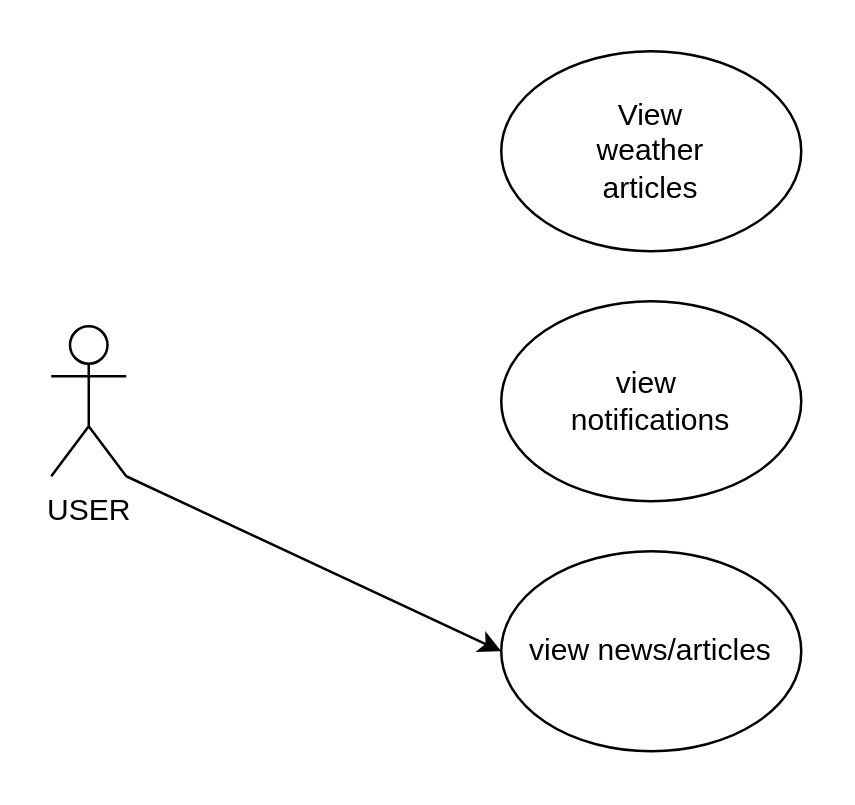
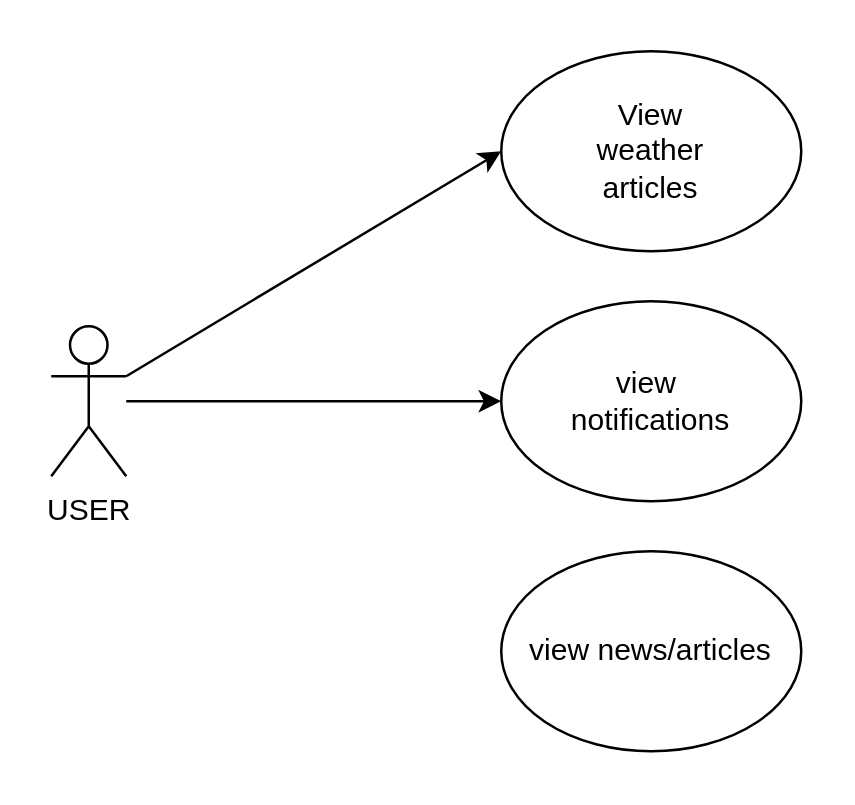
  <mxCell id="0" />
  <mxCell id="1" parent="0" />
  <mxCell id="2" value="View &lt;br&gt;weather &lt;br&gt;articles" style="ellipse;whiteSpace=wrap;html=1;" vertex="1" parent="1"><mxGeometry x="200" y="20" width="120" height="80" as="geometry" /></mxCell>
  <mxCell id="3" value="USER" style="shape=umlActor;verticalLabelPosition=bottom;verticalAlign=top;html=1;outlineConnect=0;" vertex="1" parent="1"><mxGeometry x="20" y="130" width="30" height="60" as="geometry" /></mxCell>
  <mxCell id="4" value="view&amp;nbsp;&lt;br&gt;notifications" style="ellipse;whiteSpace=wrap;html=1;" vertex="1" parent="1"><mxGeometry x="200" y="120" width="120" height="80" as="geometry" /></mxCell>
  <mxCell id="5" value="view news/articles" style="ellipse;whiteSpace=wrap;html=1;" vertex="1" parent="1"><mxGeometry x="200" y="220" width="120" height="80" as="geometry" /></mxCell>
- <mxCell id="8" value="" style="endArrow=classic;html=1;rounded=0;exitX=1;exitY=1;exitDx=0;exitDy=0;exitPerimeter=0;entryX=0;entryY=0.5;entryDx=0;entryDy=0;" edge="1" parent="1" source="3" target="5"><mxGeometry width="50" height="50" relative="1" as="geometry"><mxPoint x="250" y="230" as="sourcePoint" /><mxPoint x="300" y="180" as="targetPoint" /></mxGeometry></mxCell>
+ <mxCell id="6" value="" style="endArrow=classic;html=1;rounded=0;exitX=1;exitY=0.333;exitDx=0;exitDy=0;exitPerimeter=0;entryX=0;entryY=0.5;entryDx=0;entryDy=0;" edge="1" parent="1" source="3" target="2"><mxGeometry width="50" height="50" relative="1" as="geometry"><mxPoint x="250" y="230" as="sourcePoint" /><mxPoint x="300" y="180" as="targetPoint" /></mxGeometry></mxCell>
+ <mxCell id="7" value="" style="endArrow=classic;html=1;rounded=0;entryX=0;entryY=0.5;entryDx=0;entryDy=0;" edge="1" parent="1" source="3" target="4"><mxGeometry width="50" height="50" relative="1" as="geometry"><mxPoint x="250" y="230" as="sourcePoint" /><mxPoint x="300" y="180" as="targetPoint" /></mxGeometry></mxCell>
